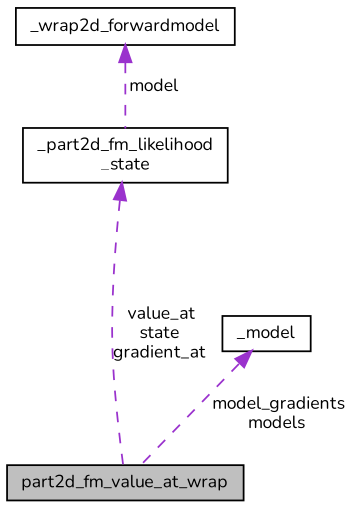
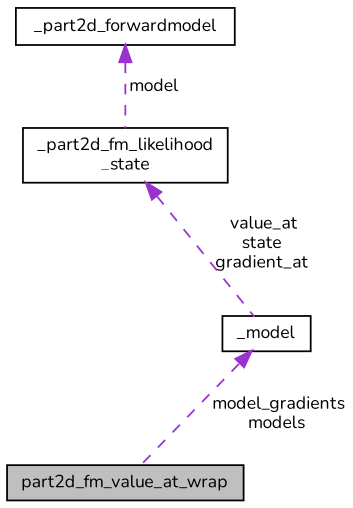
  digraph {
    fontname=Nunito
    node [color=black fillcolor=white fontname=Nunito fontsize=10 shape=record style=filled]
    edge [color=darkorchid3 dir=back fontname=Nunito fontsize=10 labelfontname="FreeSans.ttf" labelfontsize=10 style=dashed]
    n1 [fillcolor=grey75 fontcolor=black height=0.2 label=part2d_fm_value_at_wrap width=0.4]
    n2 [height=0.2 label="_part2d_fm_likelihood\l_state" width=0.4]
-   n3 [height=0.2 label=_wrap2d_forwardmodel width=0.4]
+   n3 [height=0.2 label=_part2d_forwardmodel width=0.4]
    n4 [height=0.2 label=_model width=0.4]
-   n2 -> n1 [label=" value_at\nstate\ngradient_at"]
+   n2 -> n4 [label=" value_at\nstate\ngradient_at"]
    n3 -> n2 [label=" model"]
    n4 -> n1 [label=" model_gradients\nmodels"]
  }
